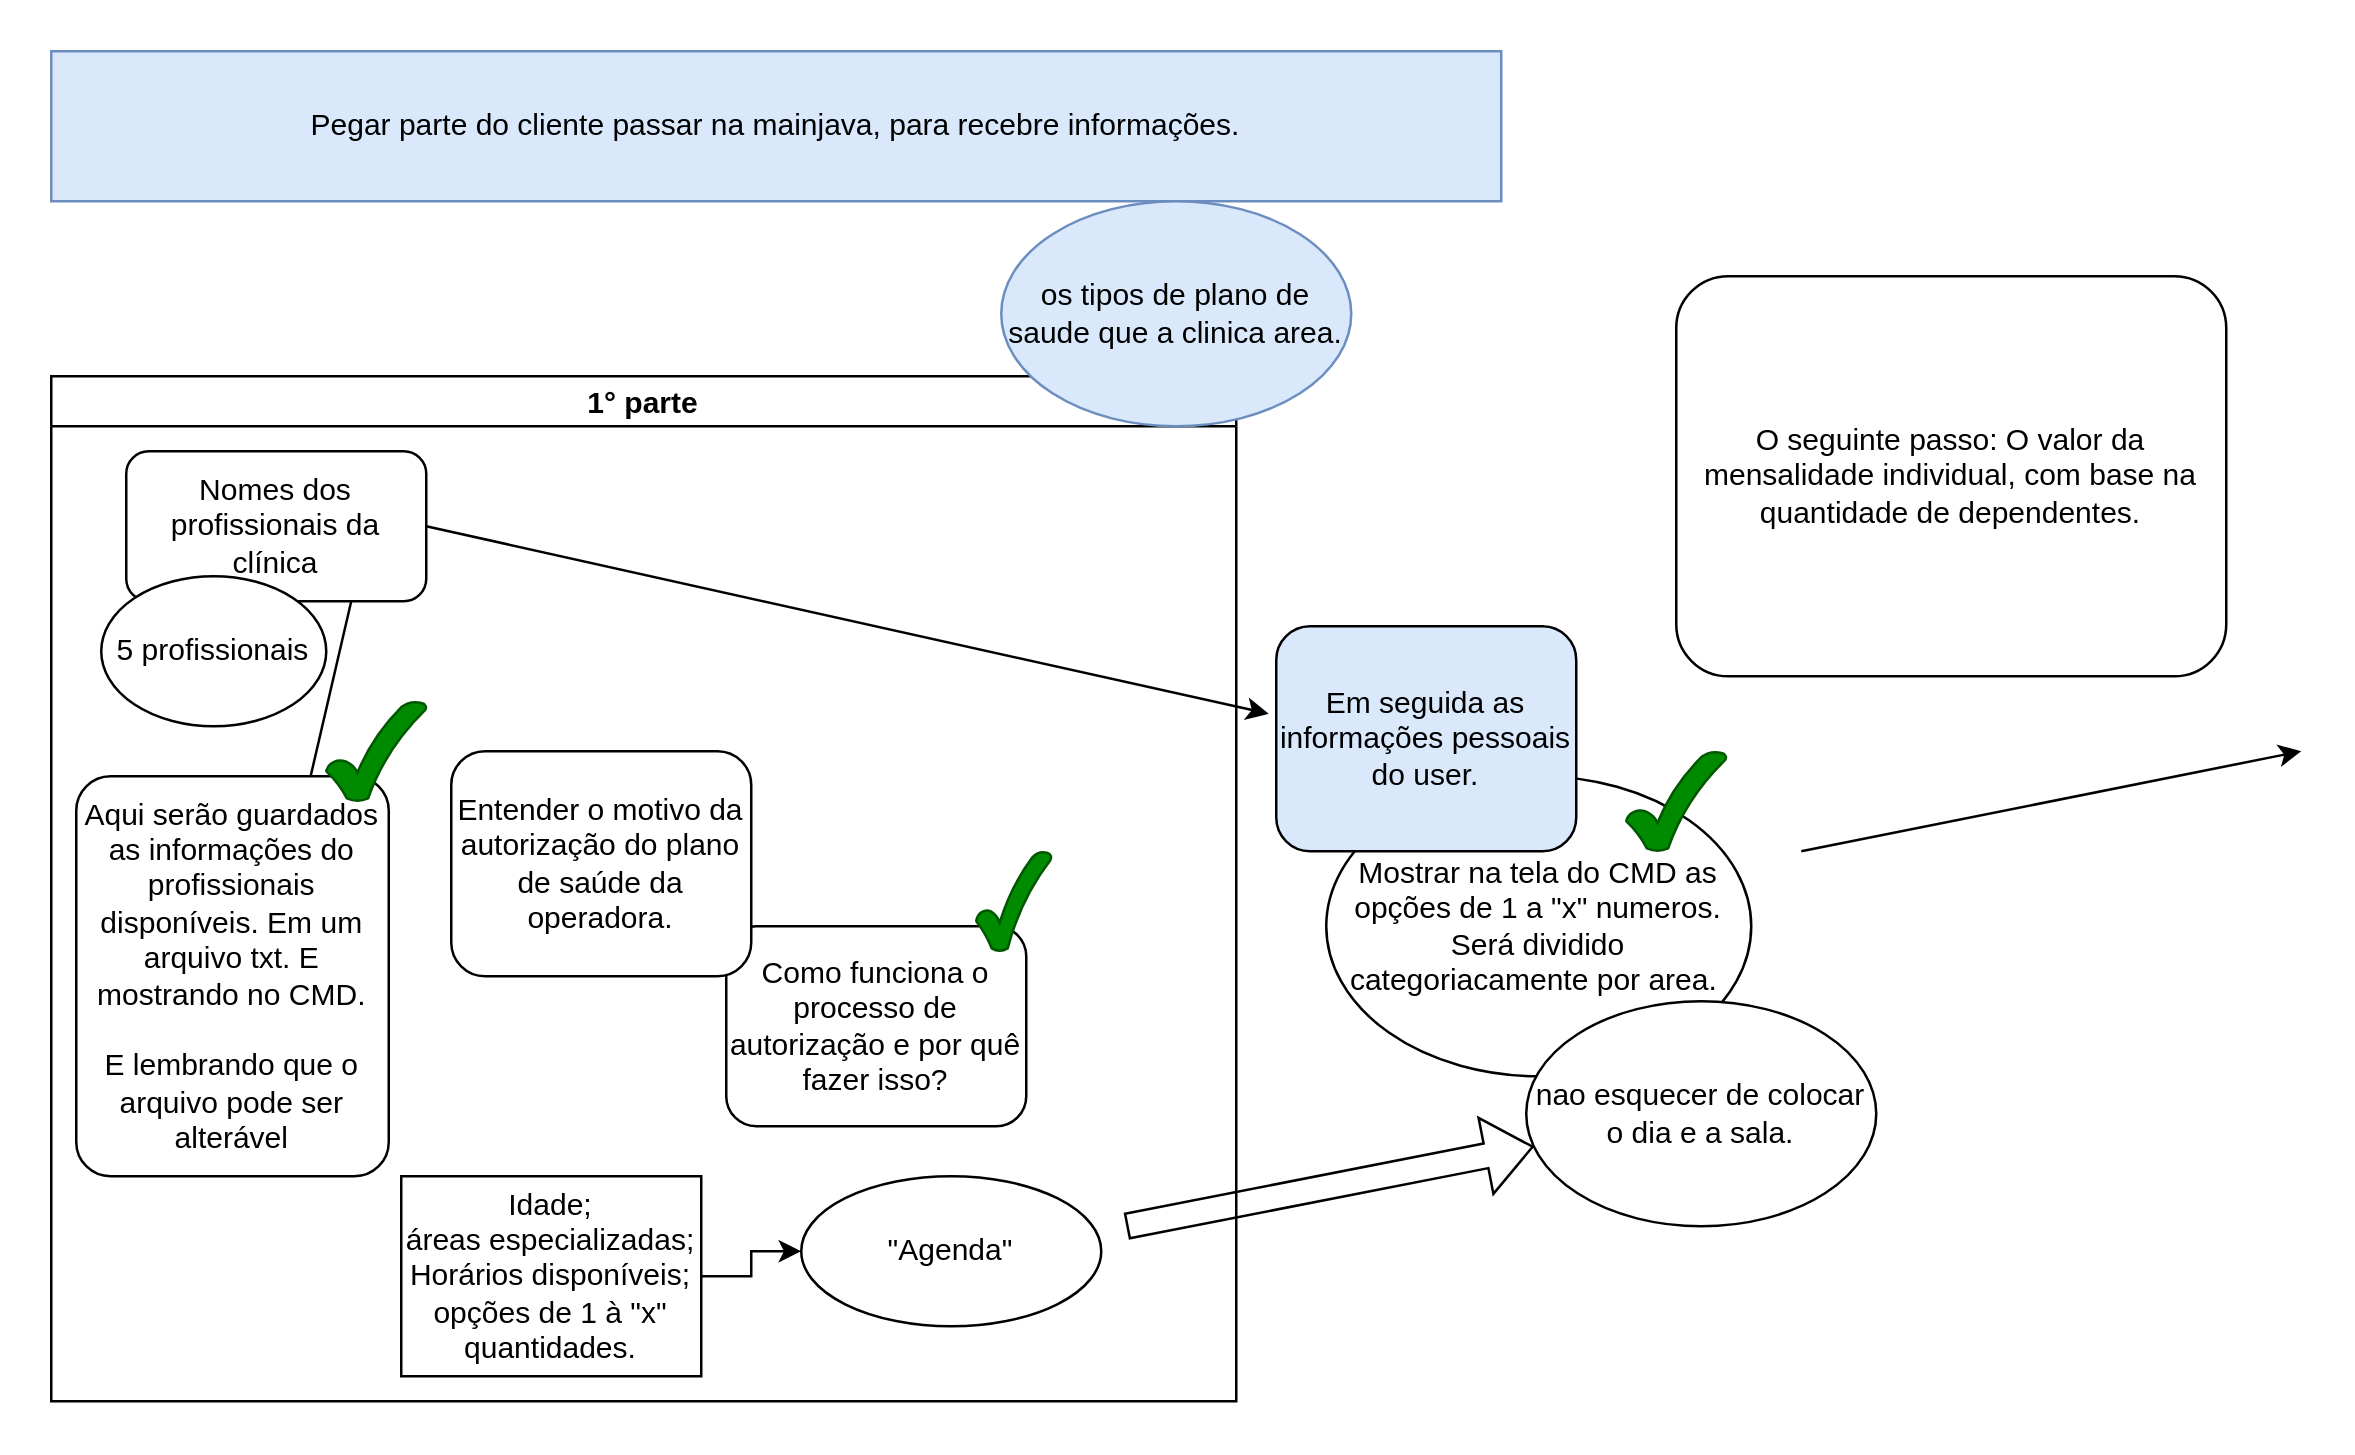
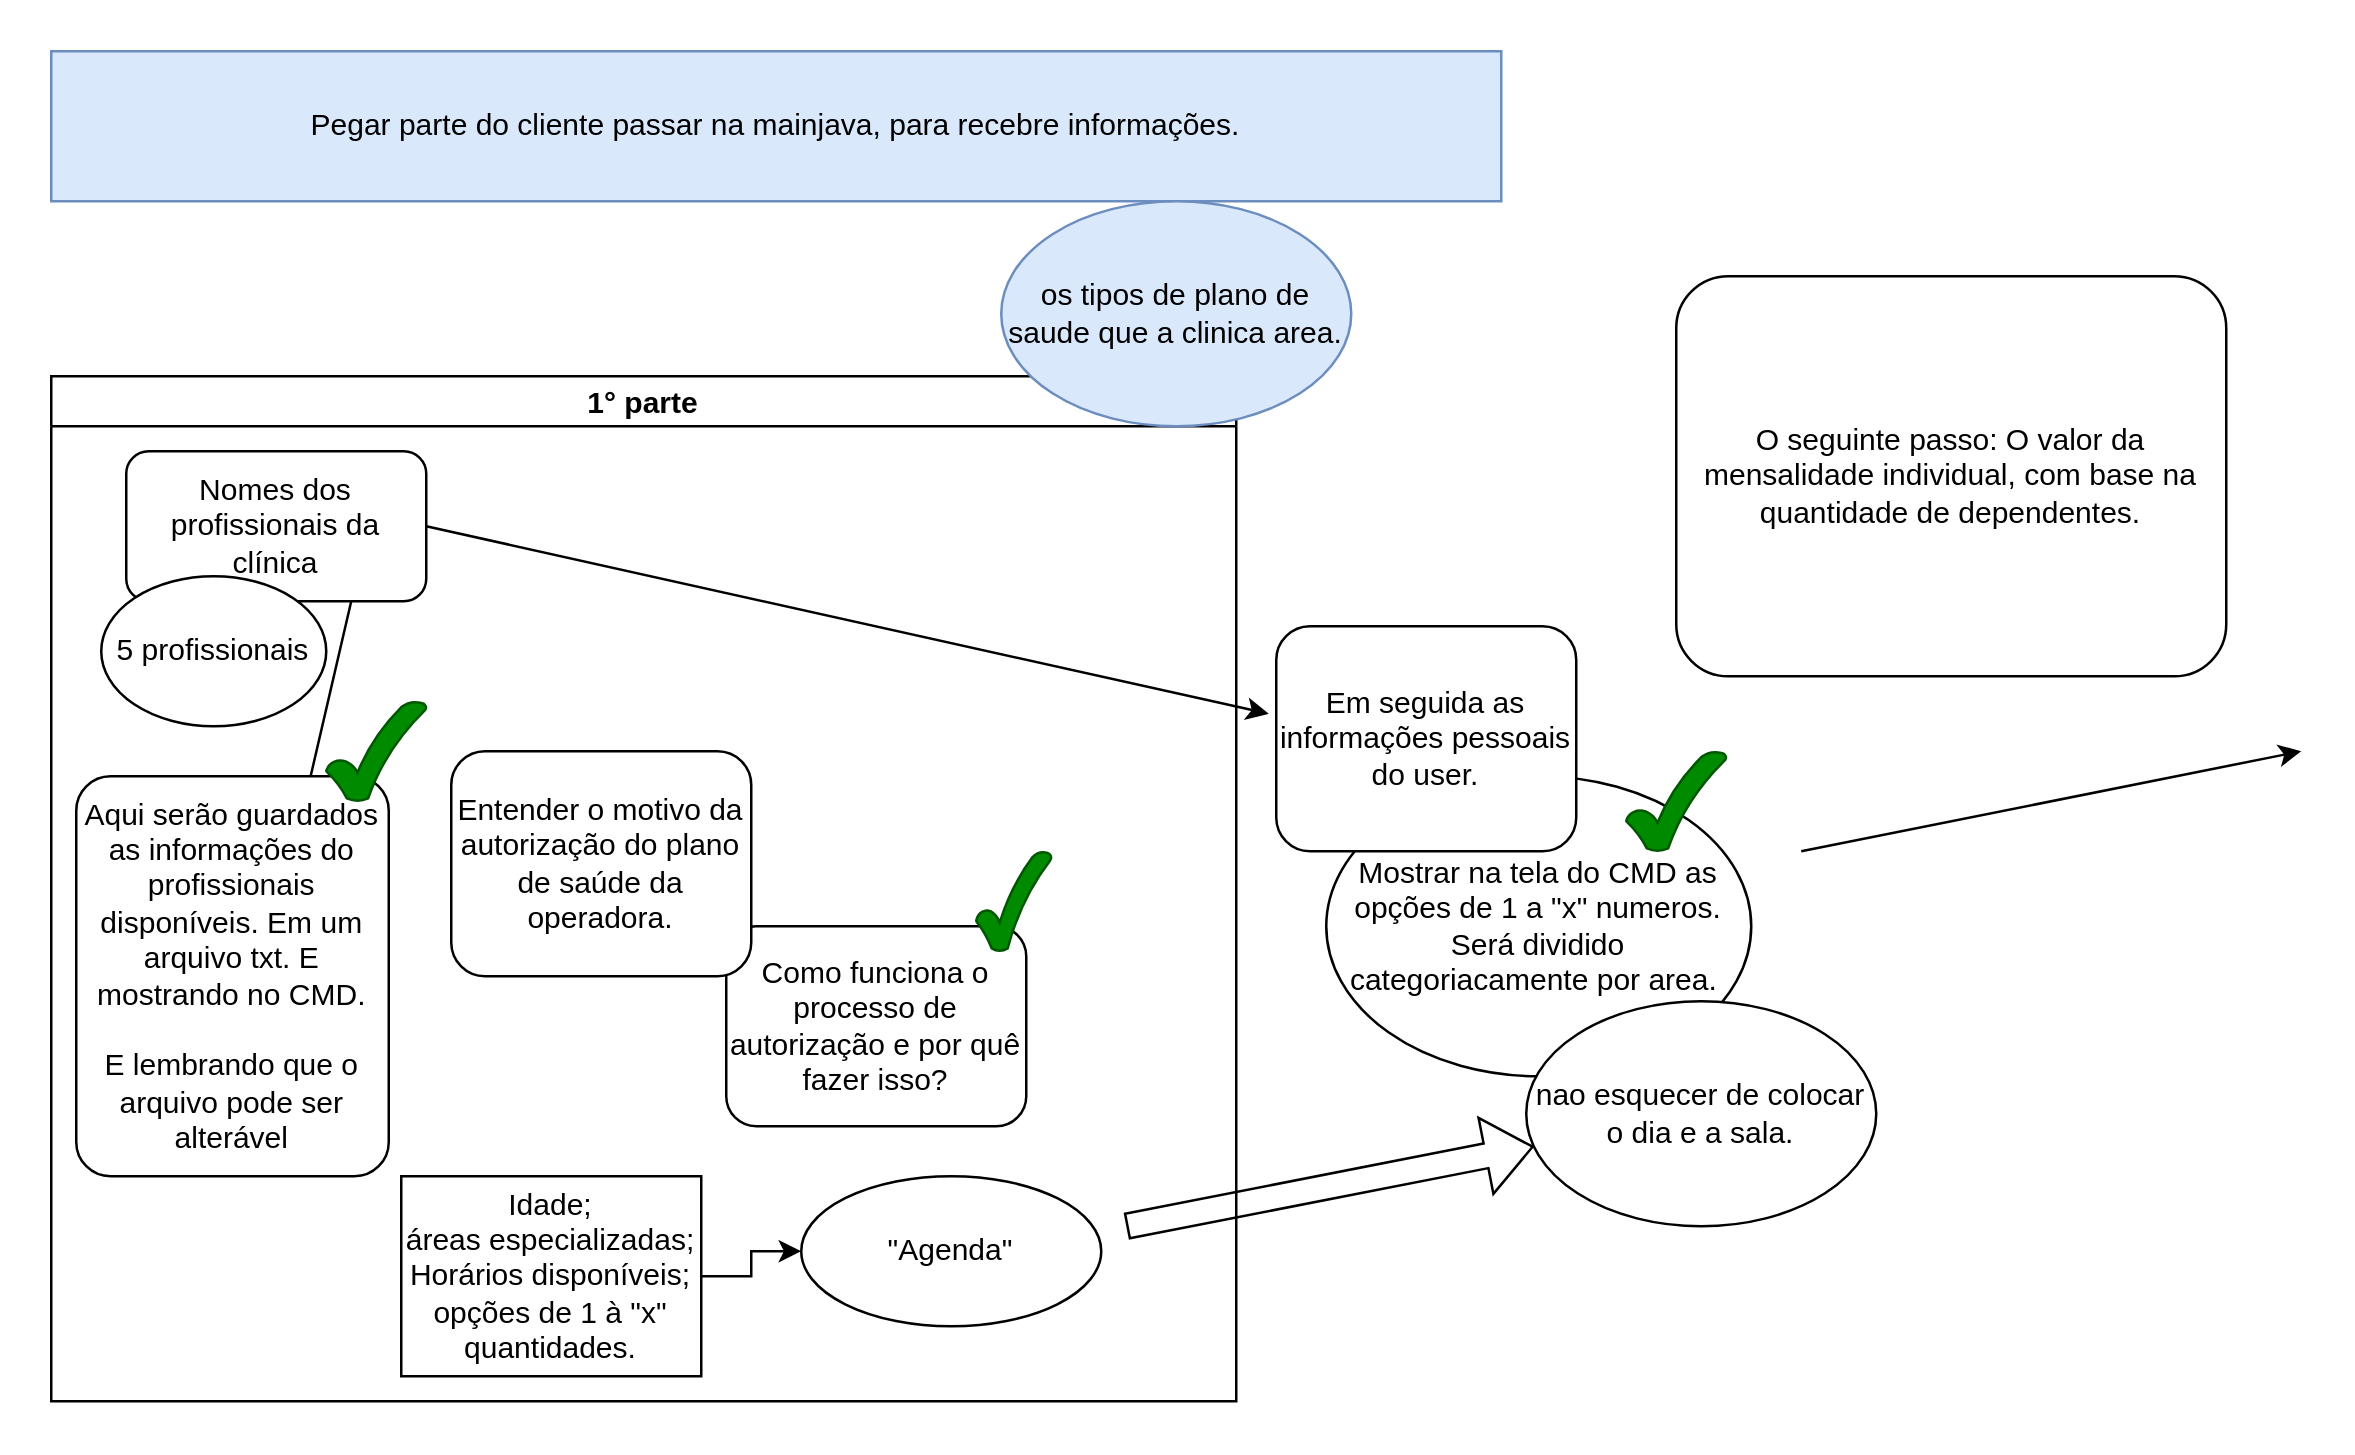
  <mxCell id="0" />
  <mxCell id="1" parent="0" />
  <mxCell id="2" value="Nomes dos profissionais da clínica" style="rounded=1;whiteSpace=wrap;html=1;" parent="1" vertex="1"><mxGeometry x="50" y="180" width="120" height="60" as="geometry" /></mxCell>
  <mxCell id="3" value="5 profissionais" style="ellipse;whiteSpace=wrap;html=1;" parent="1" vertex="1"><mxGeometry x="40" y="230" width="90" height="60" as="geometry" /></mxCell>
  <mxCell id="4" value="" style="endArrow=none;html=1;rounded=0;entryX=0.75;entryY=1;entryDx=0;entryDy=0;exitX=0.75;exitY=0;exitDx=0;exitDy=0;" parent="1" source="11" target="2" edge="1"><mxGeometry width="50" height="50" relative="1" as="geometry"><mxPoint x="410" y="430" as="sourcePoint" /><mxPoint x="460" y="380" as="targetPoint" /></mxGeometry></mxCell>
  <mxCell id="5" value="Como funciona o processo de autorização e por quê fazer isso?" style="rounded=1;whiteSpace=wrap;html=1;" parent="1" vertex="1"><mxGeometry x="290" y="370" width="120" height="80" as="geometry" /></mxCell>
  <mxCell id="6" value="" style="endArrow=classic;html=1;rounded=0;exitX=1;exitY=0.5;exitDx=0;exitDy=0;entryX=-0.025;entryY=0.389;entryDx=0;entryDy=0;entryPerimeter=0;" parent="1" source="2" target="17" edge="1"><mxGeometry width="50" height="50" relative="1" as="geometry"><mxPoint x="410" y="380" as="sourcePoint" /><mxPoint x="490" y="290" as="targetPoint" /></mxGeometry></mxCell>
  <mxCell id="7" value="1° parte" style="swimlane;startSize=20;" parent="1" vertex="1"><mxGeometry y="150" width="474" height="410" as="geometry" x="20"><mxRectangle width="80" height="20" as="alternateBounds" /></mxGeometry></mxCell>
  <mxCell id="8" value="Idade;&lt;br&gt;áreas especializadas;&lt;br&gt;Horários disponíveis;&lt;br&gt;opções de 1 à &quot;x&quot; quantidades." style="rounded=0;whiteSpace=wrap;html=1;" parent="7" vertex="1"><mxGeometry x="140" y="320" width="120" height="80" as="geometry" /></mxCell>
  <mxCell id="9" value="&quot;Agenda&quot;" style="ellipse;whiteSpace=wrap;html=1;rounded=0;" parent="7" vertex="1"><mxGeometry x="300" y="320" width="120" height="60" as="geometry" /></mxCell>
  <mxCell id="10" value="" style="edgeStyle=orthogonalEdgeStyle;rounded=0;orthogonalLoop=1;jettySize=auto;html=1;" parent="7" source="8" target="9" edge="1"><mxGeometry relative="1" as="geometry" /></mxCell>
  <mxCell id="11" value="Aqui serão guardados as informações do profissionais disponíveis. Em um arquivo txt. E mostrando no CMD.&lt;br&gt;&lt;br&gt;E lembrando que o arquivo pode ser alterável" style="rounded=1;whiteSpace=wrap;html=1;arcSize=11;" parent="7" vertex="1"><mxGeometry x="10" y="160" width="125" height="160" as="geometry" /></mxCell>
  <mxCell id="12" value="" style="verticalLabelPosition=bottom;verticalAlign=top;html=1;shape=mxgraph.basic.tick;fillColor=#008a00;strokeColor=#005700;fontColor=#ffffff;" parent="7" vertex="1"><mxGeometry x="110" y="130" width="40" height="40" as="geometry" /></mxCell>
  <mxCell id="13" value="" style="shape=flexArrow;endArrow=classic;html=1;rounded=0;" edge="1" parent="7" target="23"><mxGeometry width="50" height="50" relative="1" as="geometry"><mxPoint x="430" y="340" as="sourcePoint" /><mxPoint x="490" y="310" as="targetPoint" /></mxGeometry></mxCell>
  <mxCell id="14" value="Entender o motivo da autorização do plano de saúde da operadora." style="rounded=1;whiteSpace=wrap;html=1;" parent="7" vertex="1"><mxGeometry x="160" y="150" width="120" height="90" as="geometry" /></mxCell>
  <mxCell id="15" value="" style="verticalLabelPosition=bottom;verticalAlign=top;html=1;shape=mxgraph.basic.tick;fillColor=#008a00;fontColor=#ffffff;strokeColor=#005700;" parent="1" vertex="1"><mxGeometry x="390" y="340" width="30" height="40" as="geometry" /></mxCell>
  <mxCell id="16" value="Mostrar na tela do CMD as opções de 1 a &quot;x&quot; numeros.&lt;br&gt;Será dividido categoriacamente por area.&amp;nbsp;" style="ellipse;whiteSpace=wrap;html=1;" parent="1" vertex="1"><mxGeometry x="530" y="310" width="170" height="120" as="geometry" /></mxCell>
- <mxCell id="17" value="Em seguida as informações pessoais do user." style="rounded=1;whiteSpace=wrap;html=1;fillColor=#dae8fc;" parent="1" vertex="1"><mxGeometry x="510" y="250" width="120" height="90" as="geometry" /></mxCell>
+ <mxCell id="17" value="Em seguida as informações pessoais do user." style="rounded=1;whiteSpace=wrap;html=1;" parent="1" vertex="1"><mxGeometry x="510" y="250" width="120" height="90" as="geometry" /></mxCell>
  <mxCell id="18" value="Pegar parte do cliente passar na mainjava, para recebre informações." style="rounded=0;whiteSpace=wrap;html=1;fillColor=#dae8fc;strokeColor=#6c8ebf;" parent="1" vertex="1"><mxGeometry y="20" width="580" height="60" as="geometry" x="20" /></mxCell>
  <mxCell id="19" value="os tipos de plano de saude que a clinica area." style="ellipse;whiteSpace=wrap;html=1;fillColor=#dae8fc;strokeColor=#6c8ebf;" vertex="1" parent="1"><mxGeometry x="400" y="80" width="140" height="90" as="geometry" /></mxCell>
  <mxCell id="20" value="" style="verticalLabelPosition=bottom;verticalAlign=top;html=1;shape=mxgraph.basic.tick;fillColor=#008a00;strokeColor=#005700;fontColor=#ffffff;" vertex="1" parent="1"><mxGeometry x="650" y="300" width="40" height="40" as="geometry" /></mxCell>
  <mxCell id="21" value="O seguinte passo: O valor da mensalidade individual, com base na quantidade de dependentes." style="rounded=1;whiteSpace=wrap;html=1;arcSize=13;" vertex="1" parent="1"><mxGeometry x="670" y="110" width="220" height="160" as="geometry" /></mxCell>
  <mxCell id="22" value="" style="endArrow=classic;html=1;rounded=0;" edge="1" parent="1"><mxGeometry width="50" height="50" relative="1" as="geometry"><mxPoint x="720" y="340" as="sourcePoint" /><mxPoint x="920" y="300" as="targetPoint" /></mxGeometry></mxCell>
  <mxCell id="23" value="nao esquecer de colocar o dia e a sala." style="ellipse;whiteSpace=wrap;html=1;" vertex="1" parent="1"><mxGeometry x="610" y="400" width="140" height="90" as="geometry" /></mxCell>
